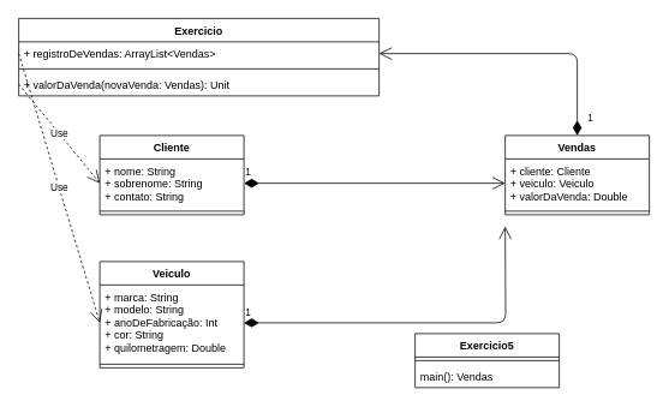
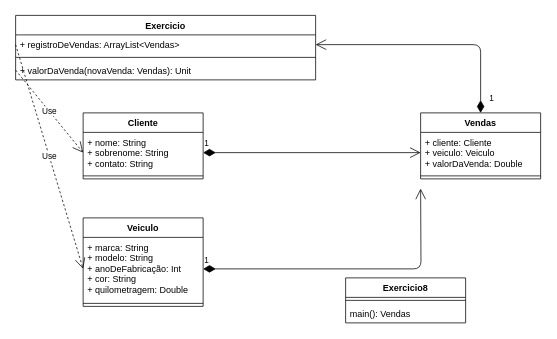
  <mxCell id="0" />
  <mxCell id="1" parent="0" />
  <mxCell id="2" value="Vendas" style="swimlane;fontStyle=1;align=center;verticalAlign=top;childLayout=stackLayout;horizontal=1;startSize=26;horizontalStack=0;resizeParent=1;resizeParentMax=0;resizeLast=0;collapsible=1;marginBottom=0;" parent="1" vertex="1"><mxGeometry x="560" y="150" width="160" height="88" as="geometry" /></mxCell>
  <mxCell id="3" value="+ cliente: Cliente&#10;+ veiculo: Veiculo&#10;+ valorDaVenda: Double" style="text;strokeColor=none;fillColor=none;align=left;verticalAlign=top;spacingLeft=4;spacingRight=4;overflow=hidden;rotatable=0;points=[[0,0.5],[1,0.5]];portConstraint=eastwest;" parent="2" vertex="1"><mxGeometry y="26" width="160" height="54" as="geometry" /></mxCell>
  <mxCell id="4" value="" style="line;strokeWidth=1;fillColor=none;align=left;verticalAlign=middle;spacingTop=-1;spacingLeft=3;spacingRight=3;rotatable=0;labelPosition=right;points=[];portConstraint=eastwest;" parent="2" vertex="1"><mxGeometry y="80" width="160" height="8" as="geometry" /></mxCell>
  <mxCell id="5" value="1" style="endArrow=open;html=1;endSize=12;startArrow=diamondThin;startSize=14;startFill=1;edgeStyle=orthogonalEdgeStyle;align=left;verticalAlign=bottom;exitX=1;exitY=0.5;exitDx=0;exitDy=0;entryX=0;entryY=0.5;entryDx=0;entryDy=0;" parent="1" source="10" target="3" edge="1"><mxGeometry x="-1" y="3" relative="1" as="geometry"><mxPoint x="290" y="240" as="sourcePoint" /><mxPoint x="450" y="240" as="targetPoint" /></mxGeometry></mxCell>
  <mxCell id="6" value="Veiculo" style="swimlane;fontStyle=1;align=center;verticalAlign=top;childLayout=stackLayout;horizontal=1;startSize=26;horizontalStack=0;resizeParent=1;resizeParentMax=0;resizeLast=0;collapsible=1;marginBottom=0;" parent="1" vertex="1"><mxGeometry x="110" y="290" width="160" height="118" as="geometry" /></mxCell>
  <mxCell id="7" value="+ marca: String&#10;+ modelo: String&#10;+ anoDeFabricação: Int&#10;+ cor: String&#10;+ quilometragem: Double" style="text;strokeColor=none;fillColor=none;align=left;verticalAlign=top;spacingLeft=4;spacingRight=4;overflow=hidden;rotatable=0;points=[[0,0.5],[1,0.5]];portConstraint=eastwest;" parent="6" vertex="1"><mxGeometry y="26" width="160" height="84" as="geometry" /></mxCell>
  <mxCell id="8" value="" style="line;strokeWidth=1;fillColor=none;align=left;verticalAlign=middle;spacingTop=-1;spacingLeft=3;spacingRight=3;rotatable=0;labelPosition=right;points=[];portConstraint=eastwest;" parent="6" vertex="1"><mxGeometry y="110" width="160" height="8" as="geometry" /></mxCell>
  <mxCell id="9" value="Cliente" style="swimlane;fontStyle=1;align=center;verticalAlign=top;childLayout=stackLayout;horizontal=1;startSize=26;horizontalStack=0;resizeParent=1;resizeParentMax=0;resizeLast=0;collapsible=1;marginBottom=0;" parent="1" vertex="1"><mxGeometry x="110" y="150" width="160" height="88" as="geometry" /></mxCell>
  <mxCell id="10" value="+ nome: String&#10;+ sobrenome: String&#10;+ contato: String" style="text;strokeColor=none;fillColor=none;align=left;verticalAlign=top;spacingLeft=4;spacingRight=4;overflow=hidden;rotatable=0;points=[[0,0.5],[1,0.5]];portConstraint=eastwest;" parent="9" vertex="1"><mxGeometry y="26" width="160" height="54" as="geometry" /></mxCell>
  <mxCell id="11" value="" style="line;strokeWidth=1;fillColor=none;align=left;verticalAlign=middle;spacingTop=-1;spacingLeft=3;spacingRight=3;rotatable=0;labelPosition=right;points=[];portConstraint=eastwest;" parent="9" vertex="1"><mxGeometry y="80" width="160" height="8" as="geometry" /></mxCell>
  <mxCell id="12" value="1" style="endArrow=open;html=1;endSize=12;startArrow=diamondThin;startSize=14;startFill=1;edgeStyle=orthogonalEdgeStyle;align=left;verticalAlign=bottom;exitX=1;exitY=0.5;exitDx=0;exitDy=0;entryX=0;entryY=0.5;entryDx=0;entryDy=0;" parent="1" source="7" edge="1"><mxGeometry x="-1" y="3" relative="1" as="geometry"><mxPoint x="290" y="240" as="sourcePoint" /><mxPoint x="560" y="251" as="targetPoint" /></mxGeometry></mxCell>
  <mxCell id="13" value="Use" style="endArrow=open;endSize=12;dashed=1;html=1;exitX=0;exitY=0.5;exitDx=0;exitDy=0;entryX=0;entryY=0.5;entryDx=0;entryDy=0;" parent="1" source="18" target="10" edge="1"><mxGeometry width="160" relative="1" as="geometry"><mxPoint x="290" y="240" as="sourcePoint" /><mxPoint x="450" y="240" as="targetPoint" /></mxGeometry></mxCell>
  <mxCell id="14" value="Use" style="endArrow=open;endSize=12;dashed=1;html=1;exitX=0;exitY=0.5;exitDx=0;exitDy=0;entryX=0;entryY=0.5;entryDx=0;entryDy=0;" parent="1" source="16" target="7" edge="1"><mxGeometry width="160" relative="1" as="geometry"><mxPoint x="290" y="240" as="sourcePoint" /><mxPoint x="450" y="240" as="targetPoint" /></mxGeometry></mxCell>
  <mxCell id="15" value="Exercicio" style="swimlane;fontStyle=1;align=center;verticalAlign=top;childLayout=stackLayout;horizontal=1;startSize=26;horizontalStack=0;resizeParent=1;resizeParentMax=0;resizeLast=0;collapsible=1;marginBottom=0;" parent="1" vertex="1"><mxGeometry x="20" y="20" width="400" height="86" as="geometry" /></mxCell>
  <mxCell id="16" value="+ registroDeVendas: ArrayList&lt;Vendas&gt;" style="text;strokeColor=none;fillColor=none;align=left;verticalAlign=top;spacingLeft=4;spacingRight=4;overflow=hidden;rotatable=0;points=[[0,0.5],[1,0.5]];portConstraint=eastwest;" parent="15" vertex="1"><mxGeometry y="26" width="400" height="26" as="geometry" /></mxCell>
  <mxCell id="17" value="" style="line;strokeWidth=1;fillColor=none;align=left;verticalAlign=middle;spacingTop=-1;spacingLeft=3;spacingRight=3;rotatable=0;labelPosition=right;points=[];portConstraint=eastwest;" parent="15" vertex="1"><mxGeometry y="52" width="400" height="8" as="geometry" /></mxCell>
  <mxCell id="18" value="+ valorDaVenda(novaVenda: Vendas): Unit " style="text;strokeColor=none;fillColor=none;align=left;verticalAlign=top;spacingLeft=4;spacingRight=4;overflow=hidden;rotatable=0;points=[[0,0.5],[1,0.5]];portConstraint=eastwest;" parent="15" vertex="1"><mxGeometry y="60" width="400" height="26" as="geometry" /></mxCell>
  <mxCell id="19" value="1" style="endArrow=open;html=1;endSize=12;startArrow=diamondThin;startSize=14;startFill=1;edgeStyle=orthogonalEdgeStyle;align=left;verticalAlign=bottom;exitX=0.5;exitY=0;exitDx=0;exitDy=0;entryX=1;entryY=0.5;entryDx=0;entryDy=0;" parent="1" source="2" target="16" edge="1"><mxGeometry x="-0.936" y="-10" relative="1" as="geometry"><mxPoint x="290" y="240" as="sourcePoint" /><mxPoint x="450" y="240" as="targetPoint" /><mxPoint as="offset" /></mxGeometry></mxCell>
- <mxCell id="20" value="Exercicio5" style="swimlane;fontStyle=1;align=center;verticalAlign=top;childLayout=stackLayout;horizontal=1;startSize=26;horizontalStack=0;resizeParent=1;resizeParentMax=0;resizeLast=0;collapsible=1;marginBottom=0;" parent="1" vertex="1"><mxGeometry x="460" y="370" width="160" height="60" as="geometry" /></mxCell>
+ <mxCell id="20" value="Exercicio8" style="swimlane;fontStyle=1;align=center;verticalAlign=top;childLayout=stackLayout;horizontal=1;startSize=26;horizontalStack=0;resizeParent=1;resizeParentMax=0;resizeLast=0;collapsible=1;marginBottom=0;" parent="1" vertex="1"><mxGeometry x="460" y="370" width="160" height="60" as="geometry" /></mxCell>
  <mxCell id="21" value="" style="line;strokeWidth=1;fillColor=none;align=left;verticalAlign=middle;spacingTop=-1;spacingLeft=3;spacingRight=3;rotatable=0;labelPosition=right;points=[];portConstraint=eastwest;" parent="20" vertex="1"><mxGeometry y="26" width="160" height="8" as="geometry" /></mxCell>
  <mxCell id="22" value="main(): Vendas" style="text;strokeColor=none;fillColor=none;align=left;verticalAlign=top;spacingLeft=4;spacingRight=4;overflow=hidden;rotatable=0;points=[[0,0.5],[1,0.5]];portConstraint=eastwest;" parent="20" vertex="1"><mxGeometry y="34" width="160" height="26" as="geometry" /></mxCell>
